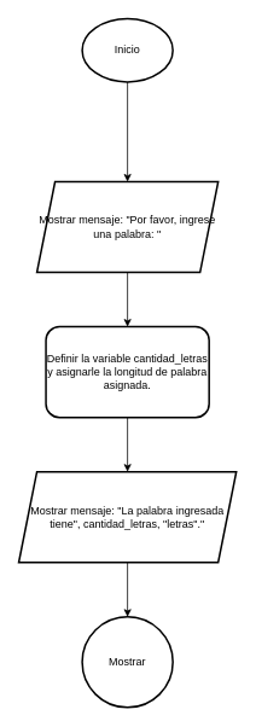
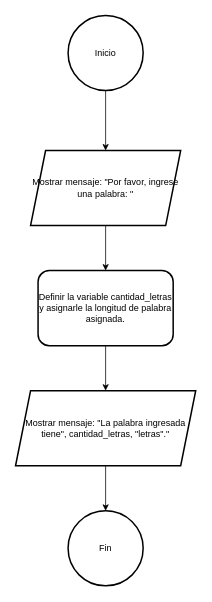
  <mxCell id="0" />
  <mxCell id="1" parent="0" />
  <mxCell id="2" value="" style="edgeStyle=orthogonalEdgeStyle;rounded=0;orthogonalLoop=1;jettySize=auto;html=1;" edge="1" parent="1" source="3" target="5"><mxGeometry relative="1" as="geometry" /></mxCell>
- <mxCell id="3" value="Inicio" style="strokeWidth=2;html=1;shape=mxgraph.flowchart.start_2;whiteSpace=wrap;" vertex="1" parent="1"><mxGeometry x="90" y="20" width="100" height="70" as="geometry" /></mxCell>
+ <mxCell id="3" value="Inicio" style="strokeWidth=2;html=1;shape=mxgraph.flowchart.start_2;whiteSpace=wrap;" vertex="1" parent="1"><mxGeometry x="90" y="20" width="100" height="100" as="geometry" /></mxCell>
  <mxCell id="4" value="" style="edgeStyle=orthogonalEdgeStyle;rounded=0;orthogonalLoop=1;jettySize=auto;html=1;" edge="1" parent="1" source="5" target="7"><mxGeometry relative="1" as="geometry" /></mxCell>
  <mxCell id="5" value="Mostrar mensaje: &quot;Por favor, ingrese una palabra: &quot;" style="shape=parallelogram;perimeter=parallelogramPerimeter;whiteSpace=wrap;html=1;fixedSize=1;strokeWidth=2;" vertex="1" parent="1"><mxGeometry x="40" y="200" width="200" height="100" as="geometry" /></mxCell>
  <mxCell id="6" value="" style="edgeStyle=orthogonalEdgeStyle;rounded=0;orthogonalLoop=1;jettySize=auto;html=1;" edge="1" parent="1" source="7" target="9"><mxGeometry relative="1" as="geometry" /></mxCell>
  <mxCell id="7" value="Definir la variable cantidad_letras y asignarle la longitud de palabra asignada." style="rounded=1;whiteSpace=wrap;html=1;strokeWidth=2;" vertex="1" parent="1"><mxGeometry x="50" y="360" width="180" height="100" as="geometry" /></mxCell>
  <mxCell id="8" value="" style="edgeStyle=orthogonalEdgeStyle;rounded=0;orthogonalLoop=1;jettySize=auto;html=1;" edge="1" parent="1" source="9" target="10"><mxGeometry relative="1" as="geometry" /></mxCell>
  <mxCell id="9" value="Mostrar mensaje: &quot;La palabra ingresada tiene&quot;, cantidad_letras, &quot;letras&quot;.&quot;" style="shape=parallelogram;perimeter=parallelogramPerimeter;whiteSpace=wrap;html=1;fixedSize=1;strokeWidth=2;" vertex="1" parent="1"><mxGeometry x="20" y="520" width="240" height="100" as="geometry" /></mxCell>
- <mxCell id="10" value="Mostrar" style="strokeWidth=2;html=1;shape=mxgraph.flowchart.start_2;whiteSpace=wrap;" vertex="1" parent="1"><mxGeometry x="90" y="680" width="100" height="100" as="geometry" /></mxCell>
+ <mxCell id="10" value="Fin" style="strokeWidth=2;html=1;shape=mxgraph.flowchart.start_2;whiteSpace=wrap;" vertex="1" parent="1"><mxGeometry x="90" y="680" width="100" height="100" as="geometry" /></mxCell>
